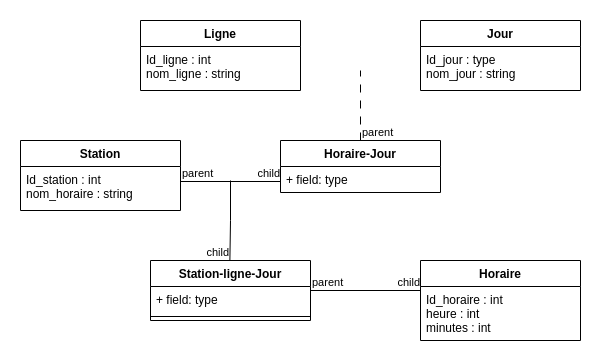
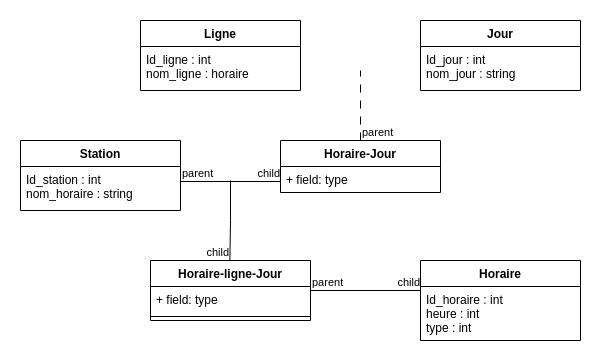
  <mxCell id="0" />
  <mxCell id="1" parent="0" />
  <mxCell id="2" value="Horaire-Jour" style="swimlane;fontStyle=1;align=center;verticalAlign=top;childLayout=stackLayout;horizontal=1;startSize=26;horizontalStack=0;resizeParent=1;resizeParentMax=0;resizeLast=0;collapsible=1;marginBottom=0;" parent="1" vertex="1"><mxGeometry x="280" y="140" width="160" height="52" as="geometry"><mxRectangle x="300" y="240" width="100" height="30" as="alternateBounds" /></mxGeometry></mxCell>
  <mxCell id="3" value="+ field: type" style="text;strokeColor=none;fillColor=none;align=left;verticalAlign=top;spacingLeft=4;spacingRight=4;overflow=hidden;rotatable=0;points=[[0,0.5],[1,0.5]];portConstraint=eastwest;" parent="2" vertex="1"><mxGeometry y="26" width="160" height="26" as="geometry" /></mxCell>
  <mxCell id="4" value="Station" style="swimlane;fontStyle=1;align=center;verticalAlign=top;childLayout=stackLayout;horizontal=1;startSize=26;horizontalStack=0;resizeParent=1;resizeParentMax=0;resizeLast=0;collapsible=1;marginBottom=0;" parent="1" vertex="1"><mxGeometry x="20" y="140" width="160" height="70" as="geometry" /></mxCell>
  <mxCell id="5" value="Id_station : int&#10;nom_horaire : string" style="text;strokeColor=none;fillColor=none;align=left;verticalAlign=top;spacingLeft=4;spacingRight=4;overflow=hidden;rotatable=0;points=[[0,0.5],[1,0.5]];portConstraint=eastwest;" parent="4" vertex="1"><mxGeometry y="26" width="160" height="44" as="geometry" /></mxCell>
  <mxCell id="6" value="" style="line;strokeWidth=1;fillColor=none;align=left;verticalAlign=middle;spacingTop=-1;spacingLeft=3;spacingRight=3;rotatable=0;labelPosition=right;points=[];portConstraint=eastwest;strokeColor=inherit;" parent="4" vertex="1"><mxGeometry y="70" width="160" as="geometry" /></mxCell>
  <mxCell id="7" value="Ligne" style="swimlane;fontStyle=1;align=center;verticalAlign=top;childLayout=stackLayout;horizontal=1;startSize=26;horizontalStack=0;resizeParent=1;resizeParentMax=0;resizeLast=0;collapsible=1;marginBottom=0;" parent="1" vertex="1"><mxGeometry x="140" y="20" width="160" height="70" as="geometry" /></mxCell>
- <mxCell id="8" value="Id_ligne : int&#10;nom_ligne : string" style="text;strokeColor=none;fillColor=none;align=left;verticalAlign=top;spacingLeft=4;spacingRight=4;overflow=hidden;rotatable=0;points=[[0,0.5],[1,0.5]];portConstraint=eastwest;" parent="7" vertex="1"><mxGeometry y="26" width="160" height="44" as="geometry" /></mxCell>
+ <mxCell id="8" value="Id_ligne : int&#10;nom_ligne : horaire" style="text;strokeColor=none;fillColor=none;align=left;verticalAlign=top;spacingLeft=4;spacingRight=4;overflow=hidden;rotatable=0;points=[[0,0.5],[1,0.5]];portConstraint=eastwest;" parent="7" vertex="1"><mxGeometry y="26" width="160" height="44" as="geometry" /></mxCell>
  <mxCell id="9" value="Jour" style="swimlane;fontStyle=1;align=center;verticalAlign=top;childLayout=stackLayout;horizontal=1;startSize=26;horizontalStack=0;resizeParent=1;resizeParentMax=0;resizeLast=0;collapsible=1;marginBottom=0;" parent="1" vertex="1"><mxGeometry x="420" y="20" width="160" height="70" as="geometry" /></mxCell>
- <mxCell id="10" value="Id_jour : type&#10;nom_jour : string" style="text;strokeColor=none;fillColor=none;align=left;verticalAlign=top;spacingLeft=4;spacingRight=4;overflow=hidden;rotatable=0;points=[[0,0.5],[1,0.5]];portConstraint=eastwest;" parent="9" vertex="1"><mxGeometry y="26" width="160" height="44" as="geometry" /></mxCell>
+ <mxCell id="10" value="Id_jour : int&#10;nom_jour : string" style="text;strokeColor=none;fillColor=none;align=left;verticalAlign=top;spacingLeft=4;spacingRight=4;overflow=hidden;rotatable=0;points=[[0,0.5],[1,0.5]];portConstraint=eastwest;" parent="9" vertex="1"><mxGeometry y="26" width="160" height="44" as="geometry" /></mxCell>
  <mxCell id="11" value="Horaire" style="swimlane;fontStyle=1;align=center;verticalAlign=top;childLayout=stackLayout;horizontal=1;startSize=26;horizontalStack=0;resizeParent=1;resizeParentMax=0;resizeLast=0;collapsible=1;marginBottom=0;" parent="1" vertex="1"><mxGeometry x="420" y="260" width="160" height="80" as="geometry" /></mxCell>
- <mxCell id="12" value="Id_horaire : int&#10;heure : int&#10;minutes : int" style="text;strokeColor=none;fillColor=none;align=left;verticalAlign=top;spacingLeft=4;spacingRight=4;overflow=hidden;rotatable=0;points=[[0,0.5],[1,0.5]];portConstraint=eastwest;" parent="11" vertex="1"><mxGeometry y="26" width="160" height="54" as="geometry" /></mxCell>
+ <mxCell id="12" value="Id_horaire : int&#10;heure : int&#10;type : int" style="text;strokeColor=none;fillColor=none;align=left;verticalAlign=top;spacingLeft=4;spacingRight=4;overflow=hidden;rotatable=0;points=[[0,0.5],[1,0.5]];portConstraint=eastwest;" parent="11" vertex="1"><mxGeometry y="26" width="160" height="54" as="geometry" /></mxCell>
  <mxCell id="13" value="" style="endArrow=none;html=1;edgeStyle=orthogonalEdgeStyle;rounded=0;dashed=1;dashPattern=8 8;exitX=0.5;exitY=0;exitDx=0;exitDy=0;" parent="1" source="2" edge="1"><mxGeometry relative="1" as="geometry"><mxPoint x="260" y="180" as="sourcePoint" /><mxPoint x="360" y="70" as="targetPoint" /></mxGeometry></mxCell>
  <mxCell id="14" value="parent" style="edgeLabel;resizable=0;html=1;align=left;verticalAlign=bottom;" parent="13" connectable="0" vertex="1"><mxGeometry x="-1" relative="1" as="geometry" /></mxCell>
  <mxCell id="15" value="" style="endArrow=none;html=1;edgeStyle=orthogonalEdgeStyle;rounded=0;" parent="1" edge="1"><mxGeometry relative="1" as="geometry"><mxPoint x="180" y="181" as="sourcePoint" /><mxPoint x="280" y="181" as="targetPoint" /></mxGeometry></mxCell>
  <mxCell id="16" value="parent" style="edgeLabel;resizable=0;html=1;align=left;verticalAlign=bottom;" parent="15" connectable="0" vertex="1"><mxGeometry x="-1" relative="1" as="geometry" /></mxCell>
  <mxCell id="17" value="child" style="edgeLabel;resizable=0;html=1;align=right;verticalAlign=bottom;" parent="15" connectable="0" vertex="1"><mxGeometry x="1" relative="1" as="geometry" /></mxCell>
  <mxCell id="18" value="" style="endArrow=none;html=1;edgeStyle=orthogonalEdgeStyle;rounded=0;" parent="1" edge="1"><mxGeometry relative="1" as="geometry"><mxPoint x="230" y="180" as="sourcePoint" /><mxPoint x="229.394" y="260" as="targetPoint" /><Array as="points"><mxPoint x="230" y="220" /><mxPoint x="229" y="220" /></Array></mxGeometry></mxCell>
  <mxCell id="19" value="child" style="edgeLabel;resizable=0;html=1;align=right;verticalAlign=bottom;" parent="18" connectable="0" vertex="1"><mxGeometry x="1" relative="1" as="geometry" /></mxCell>
- <mxCell id="20" value="Station-ligne-Jour" style="swimlane;fontStyle=1;align=center;verticalAlign=top;childLayout=stackLayout;horizontal=1;startSize=26;horizontalStack=0;resizeParent=1;resizeParentMax=0;resizeLast=0;collapsible=1;marginBottom=0;" parent="1" vertex="1"><mxGeometry x="150" y="260" width="160" height="60" as="geometry" /></mxCell>
+ <mxCell id="20" value="Horaire-ligne-Jour" style="swimlane;fontStyle=1;align=center;verticalAlign=top;childLayout=stackLayout;horizontal=1;startSize=26;horizontalStack=0;resizeParent=1;resizeParentMax=0;resizeLast=0;collapsible=1;marginBottom=0;" parent="1" vertex="1"><mxGeometry x="150" y="260" width="160" height="60" as="geometry" /></mxCell>
  <mxCell id="21" value="+ field: type" style="text;strokeColor=none;fillColor=none;align=left;verticalAlign=top;spacingLeft=4;spacingRight=4;overflow=hidden;rotatable=0;points=[[0,0.5],[1,0.5]];portConstraint=eastwest;" parent="20" vertex="1"><mxGeometry y="26" width="160" height="26" as="geometry" /></mxCell>
  <mxCell id="22" value="" style="line;strokeWidth=1;fillColor=none;align=left;verticalAlign=middle;spacingTop=-1;spacingLeft=3;spacingRight=3;rotatable=0;labelPosition=right;points=[];portConstraint=eastwest;strokeColor=inherit;" parent="20" vertex="1"><mxGeometry y="52" width="160" height="8" as="geometry" /></mxCell>
  <mxCell id="23" value="" style="endArrow=none;html=1;edgeStyle=orthogonalEdgeStyle;rounded=0;" parent="1" edge="1"><mxGeometry relative="1" as="geometry"><mxPoint x="310" y="290" as="sourcePoint" /><mxPoint x="420" y="290" as="targetPoint" /><Array as="points"><mxPoint x="420" y="290" /></Array></mxGeometry></mxCell>
  <mxCell id="24" value="parent" style="edgeLabel;resizable=0;html=1;align=left;verticalAlign=bottom;" parent="23" connectable="0" vertex="1"><mxGeometry x="-1" relative="1" as="geometry" /></mxCell>
  <mxCell id="25" value="child" style="edgeLabel;resizable=0;html=1;align=right;verticalAlign=bottom;" parent="23" connectable="0" vertex="1"><mxGeometry x="1" relative="1" as="geometry" /></mxCell>
